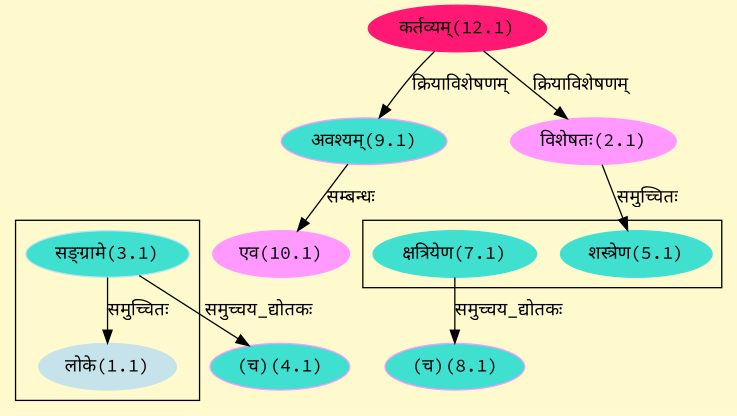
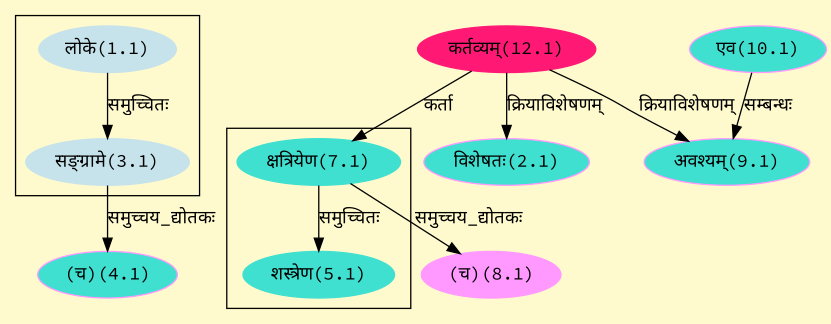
  digraph {
    bgcolor=lemonchiffon1
    compound=true
    fontname="Source Code Pro"
    rankdir=BT
    node [color="#FF99FF" fontname="Source Code Pro" style=filled]
    edge [dir=back fontname="Source Code Pro"]
    n1 [color="#C6E2EB" label="लोके(1.1)"]
-   n2 [color="#C6E2EB" label="सङ्ग्रामे(3.1)" fillcolor="#40E0D0"]
+   n2 [color="#C6E2EB" label="सङ्ग्रामे(3.1)"]
    n3 [color="#40E0D0" label="शस्त्रेण(5.1)"]
    n4 [color="#40E0D0" label="क्षत्रियेण(7.1)"]
    n5 [color="#FF1975" label="कर्तव्यम्(12.1)"]
-   n6 [label="विशेषतः(2.1)"]
+   n6 [label="विशेषतः(2.1)" fillcolor="#40E0D0"]
    n7 [fillcolor="#40E0D0" label="(च)(4.1)"]
-   n8 [label="(च)(8.1)" fillcolor="#40E0D0"]
+   n8 [label="(च)(8.1)"]
    n9 [fillcolor="#40E0D0" label="अवश्यम्(9.1)"]
-   n10 [label="एव(10.1)"]
+   n10 [label="एव(10.1)" fillcolor="#40E0D0"]
    subgraph cluster_1 {
      n1
      n2
    }
    subgraph cluster_2 {
      n3
      n4
    }
-   n1 -> n2 [label="समुच्चितः"]
-   n3 -> n6 [label="समुच्चितः"]
+   n2 -> n1 [label="समुच्चितः"]
+   n3 -> n4 [label="समुच्चितः"]
+   n4 -> n5 [label="कर्ता"]
    n6 -> n5 [label="क्रियाविशेषणम्"]
    n7 -> n2 [label="समुच्चय_द्योतकः"]
    n8 -> n4 [label="समुच्चय_द्योतकः"]
    n9 -> n5 [label="क्रियाविशेषणम्"]
-   n10 -> n9 [label="सम्बन्धः"]
+   n9 -> n10 [label="सम्बन्धः"]
  }
